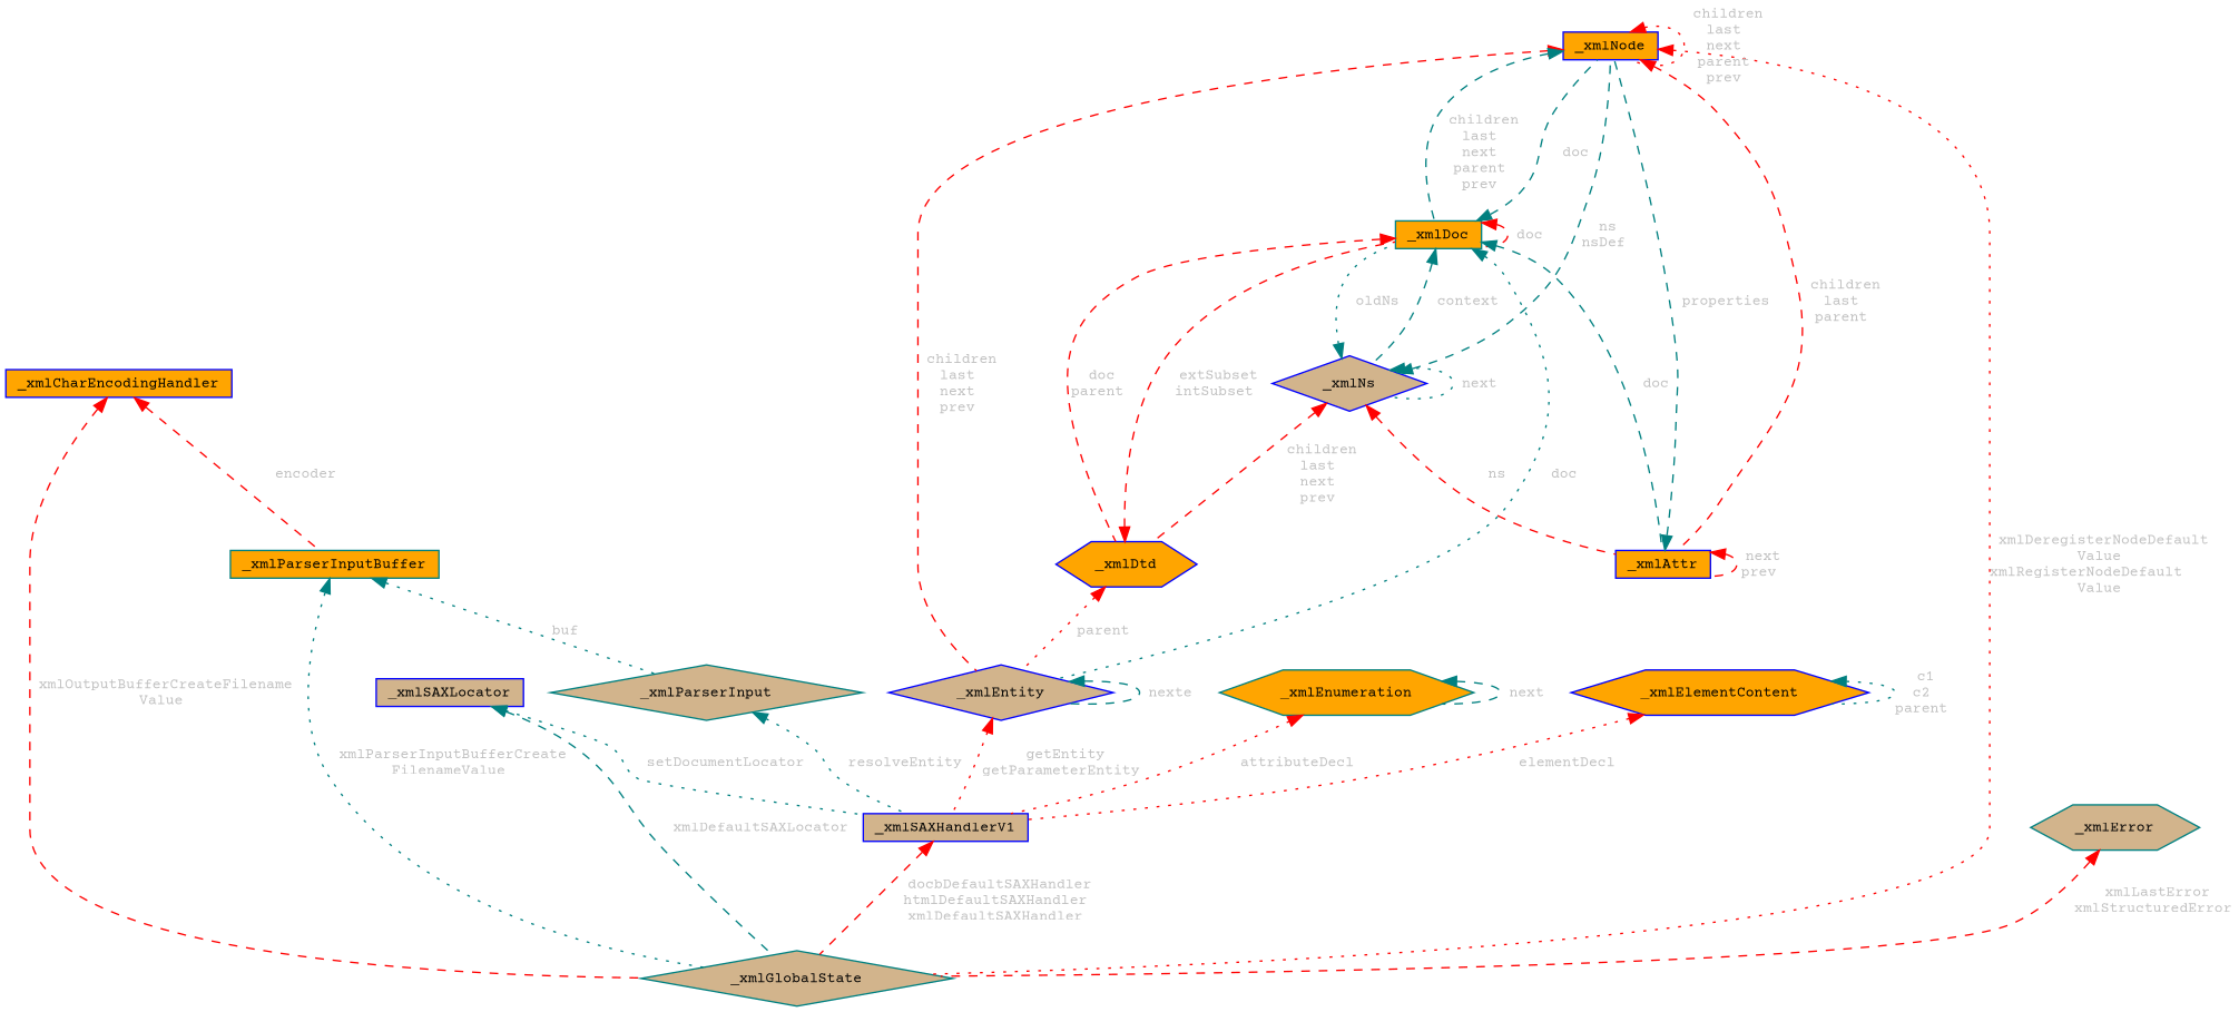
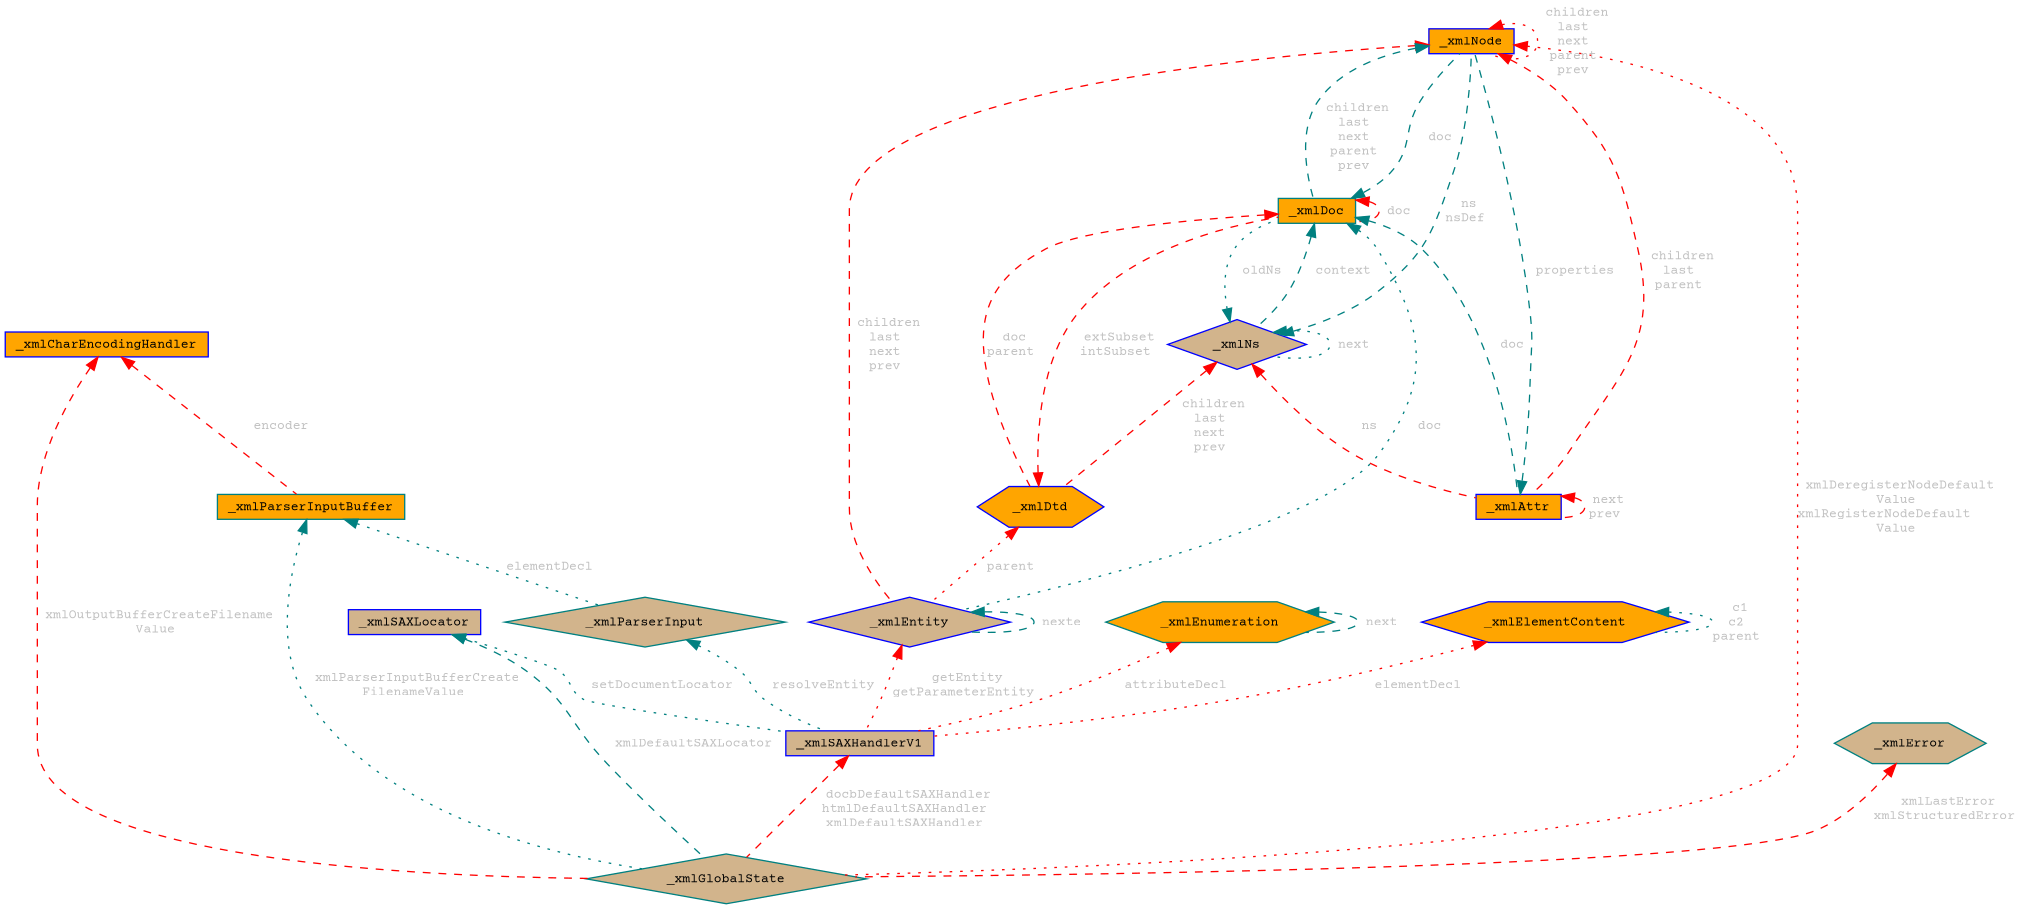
  digraph {
    fontname="Courier Prime"
    rankdir=TB
    node [color=blue fillcolor=orange fontname="Courier Prime" fontsize=10 shape=box style=filled]
    edge [color=red dir=back fontcolor=grey fontname="Courier Prime" fontsize=10 labelfontname=Helvetica labelfontsize=10 style=dashed]
    n1 [color=teal fillcolor=tan fontcolor=black height=0.2 label=_xmlGlobalState shape=diamond width=0.4]
    n2 [fillcolor=tan height=0.2 label=_xmlSAXLocator width=0.4]
    n3 [fillcolor=tan height=0.2 label=_xmlSAXHandlerV1 width=0.4]
    n4 [color=teal fillcolor=tan height=0.2 label=_xmlParserInput shape=diamond width=0.4]
    n5 [color=teal height=0.2 label=_xmlParserInputBuffer width=0.4]
    n6 [height=0.2 label=_xmlCharEncodingHandler width=0.4]
    n7 [fillcolor=tan height=0.2 label=_xmlEntity shape=diamond width=0.4]
    n8 [height=0.2 label=_xmlNode width=0.4]
    n9 [color=teal height=0.2 label=_xmlDoc width=0.4]
    n10 [height=0.2 label=_xmlAttr width=0.4]
    n11 [height=0.2 label=_xmlDtd shape=hexagon width=0.4]
    n12 [fillcolor=tan height=0.2 label=_xmlNs shape=diamond width=0.4]
    n13 [color=teal height=0.2 label=_xmlEnumeration shape=hexagon width=0.4]
    n14 [height=0.2 label=_xmlElementContent shape=hexagon width=0.4]
    n15 [color=teal fillcolor=tan height=0.2 label=_xmlError shape=hexagon width=0.4]
    n2 -> n1 [color=teal label=" xmlDefaultSAXLocator"]
    n2 -> n3 [color=teal label=" setDocumentLocator" style=dotted]
    n3 -> n1 [label=" docbDefaultSAXHandler\nhtmlDefaultSAXHandler\nxmlDefaultSAXHandler"]
    n4 -> n3 [color=teal label=" resolveEntity" style=dotted]
    n5 -> n1 [color=teal label=" xmlParserInputBufferCreate\lFilenameValue" style=dotted]
-   n5 -> n4 [color=teal label=" buf" style=dotted]
+   n5 -> n4 [color=teal label=" elementDecl" style=dotted]
    n6 -> n1 [label=" xmlOutputBufferCreateFilename\lValue"]
    n6 -> n5 [label=" encoder"]
    n7 -> n3 [label=" getEntity\ngetParameterEntity" style=dotted]
    n7 -> n7 [color=teal label=" nexte"]
    n8 -> n1 [label=" xmlDeregisterNodeDefault\lValue\nxmlRegisterNodeDefault\lValue" style=dotted]
    n8 -> n7 [label=" children\nlast\nnext\nprev"]
    n8 -> n8 [label=" children\nlast\nnext\nparent\nprev" style=dotted]
    n8 -> n9 [color=teal label=" children\nlast\nnext\nparent\nprev"]
    n8 -> n10 [label=" children\nlast\nparent"]
    n9 -> n7 [color=teal label=" doc" style=dotted]
    n9 -> n8 [color=teal label=" doc"]
    n9 -> n9 [label=" doc"]
    n9 -> n10 [color=teal label=" doc"]
    n9 -> n11 [label=" doc\nparent"]
    n9 -> n12 [color=teal label=" context"]
    n10 -> n8 [color=teal label=" properties"]
    n10 -> n10 [label=" next\nprev"]
    n11 -> n7 [label=" parent" style=dotted]
    n11 -> n9 [label=" extSubset\nintSubset"]
    n12 -> n8 [color=teal label=" ns\nnsDef"]
    n12 -> n9 [color=teal label=" oldNs" style=dotted]
    n12 -> n10 [label=" ns"]
    n12 -> n11 [label=" children\nlast\nnext\nprev"]
    n12 -> n12 [color=teal label=" next" style=dotted]
    n13 -> n3 [label=" attributeDecl" style=dotted]
    n13 -> n13 [color=teal label=" next"]
    n14 -> n3 [label=" elementDecl" style=dotted]
    n14 -> n14 [color=teal label=" c1\nc2\nparent" style=dotted]
    n15 -> n1 [label=" xmlLastError\nxmlStructuredError"]
  }
